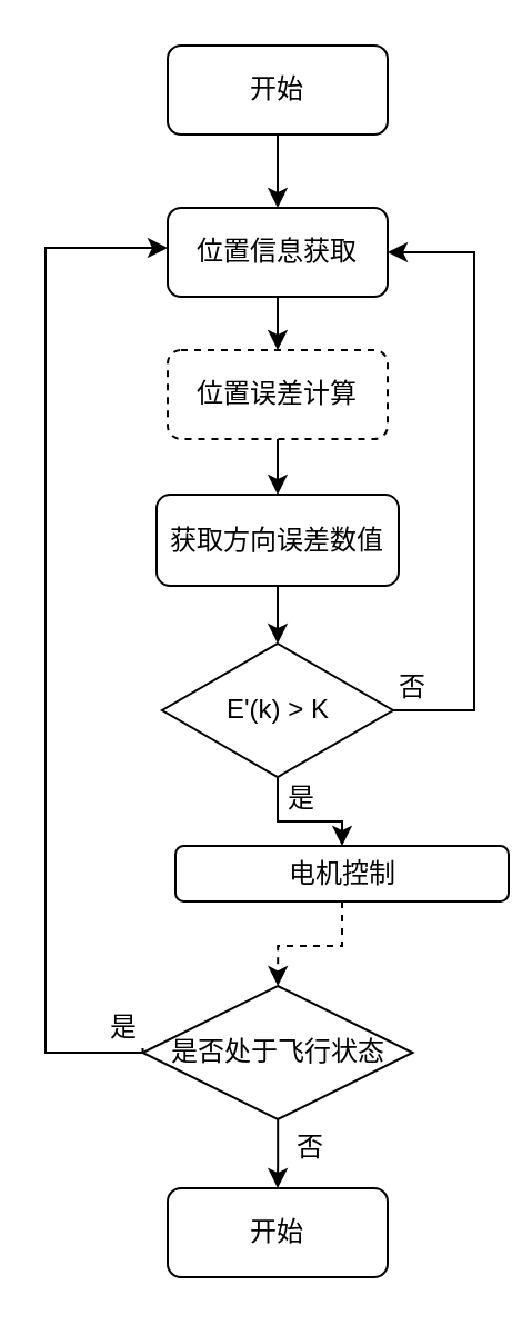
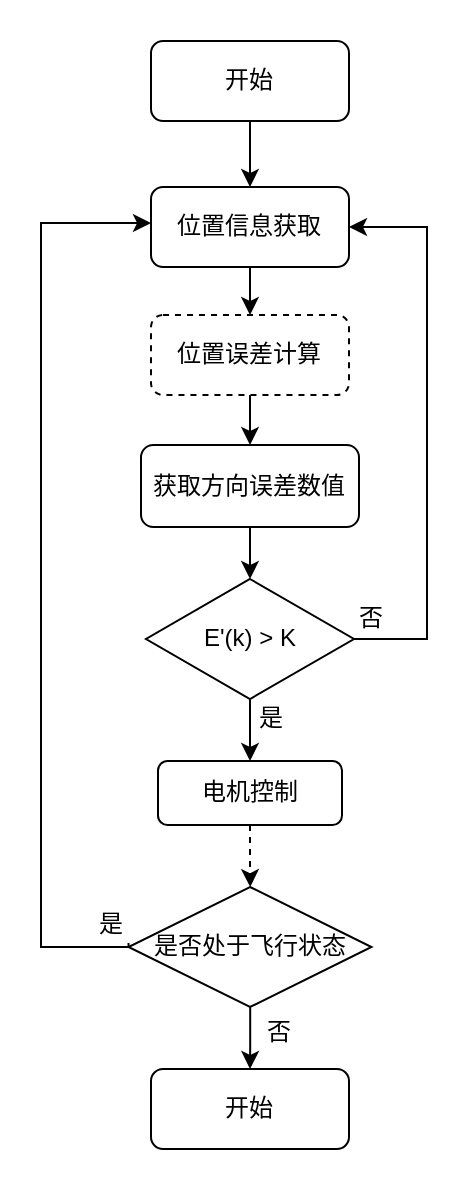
  <mxCell id="0" />
  <mxCell id="1" parent="0" />
  <mxCell id="2" value="" style="edgeStyle=orthogonalEdgeStyle;rounded=0;orthogonalLoop=1;jettySize=auto;html=1;" parent="1" source="3" target="5" edge="1"><mxGeometry relative="1" as="geometry" /></mxCell>
  <mxCell id="3" value="开始" style="rounded=1;whiteSpace=wrap;html=1;" parent="1" vertex="1"><mxGeometry x="75" y="20" width="99" height="40" as="geometry" /></mxCell>
  <mxCell id="4" value="" style="edgeStyle=orthogonalEdgeStyle;rounded=0;orthogonalLoop=1;jettySize=auto;html=1;" parent="1" source="5" target="7" edge="1"><mxGeometry relative="1" as="geometry" /></mxCell>
  <mxCell id="5" value="位置信息获取" style="rounded=1;whiteSpace=wrap;html=1;" parent="1" vertex="1"><mxGeometry x="75" y="93" width="99" height="40" as="geometry" /></mxCell>
  <mxCell id="6" value="" style="edgeStyle=orthogonalEdgeStyle;rounded=0;orthogonalLoop=1;jettySize=auto;html=1;" parent="1" source="7" target="9" edge="1"><mxGeometry relative="1" as="geometry" /></mxCell>
  <mxCell id="7" value="位置误差计算" style="rounded=1;whiteSpace=wrap;html=1;dashed=1;" parent="1" vertex="1"><mxGeometry x="75" y="157" width="99" height="40" as="geometry" /></mxCell>
  <mxCell id="8" value="" style="edgeStyle=orthogonalEdgeStyle;rounded=0;orthogonalLoop=1;jettySize=auto;html=1;" parent="1" source="9" target="15" edge="1"><mxGeometry relative="1" as="geometry" /></mxCell>
  <mxCell id="9" value="获取方向误差数值" style="rounded=1;whiteSpace=wrap;html=1;" parent="1" vertex="1"><mxGeometry x="70" y="222" width="109" height="41" as="geometry" /></mxCell>
  <mxCell id="10" style="edgeStyle=orthogonalEdgeStyle;rounded=0;orthogonalLoop=1;jettySize=auto;html=1;entryX=0;entryY=0.5;entryDx=0;entryDy=0;exitX=0;exitY=0.5;exitDx=0;exitDy=0;" parent="1" edge="1"><mxGeometry relative="1" as="geometry"><Array as="points"><mxPoint x="64" y="473" /><mxPoint x="20" y="473" /><mxPoint x="20" y="111" /></Array><mxPoint x="63.75" y="471" as="sourcePoint" /><mxPoint x="75" y="111" as="targetPoint" /></mxGeometry></mxCell>
  <mxCell id="11" value="" style="edgeStyle=orthogonalEdgeStyle;rounded=0;orthogonalLoop=1;jettySize=auto;html=1;dashed=1;" edge="1" parent="1" source="12" target="19"><mxGeometry relative="1" as="geometry" /></mxCell>
- <mxCell id="12" value="电机控制" style="rounded=1;whiteSpace=wrap;html=1;" parent="1" vertex="1"><mxGeometry x="78.5" y="380" width="150" height="25" as="geometry" /></mxCell>
+ <mxCell id="12" value="电机控制" style="rounded=1;whiteSpace=wrap;html=1;" parent="1" vertex="1"><mxGeometry x="78.5" y="380" width="92" height="32" as="geometry" /></mxCell>
  <mxCell id="13" value="" style="edgeStyle=orthogonalEdgeStyle;rounded=0;orthogonalLoop=1;jettySize=auto;html=1;" parent="1" source="15" target="12" edge="1"><mxGeometry relative="1" as="geometry" /></mxCell>
  <mxCell id="14" style="edgeStyle=orthogonalEdgeStyle;rounded=0;orthogonalLoop=1;jettySize=auto;html=1;entryX=1;entryY=0.5;entryDx=0;entryDy=0;" parent="1" source="15" target="5" edge="1"><mxGeometry relative="1" as="geometry"><Array as="points"><mxPoint x="213" y="319" /><mxPoint x="213" y="113" /></Array></mxGeometry></mxCell>
  <mxCell id="15" value="E'(k) &amp;gt; K" style="rhombus;whiteSpace=wrap;html=1;" parent="1" vertex="1"><mxGeometry x="72.5" y="289" width="104" height="60" as="geometry" /></mxCell>
  <mxCell id="16" value="否" style="text;html=1;align=center;verticalAlign=middle;resizable=0;points=[];autosize=1;strokeColor=none;fillColor=none;" parent="1" vertex="1"><mxGeometry x="170" y="296" width="30" height="26" as="geometry" /></mxCell>
  <mxCell id="17" value="是" style="text;html=1;align=center;verticalAlign=middle;resizable=0;points=[];autosize=1;strokeColor=none;fillColor=none;" parent="1" vertex="1"><mxGeometry x="120" y="346" width="30" height="26" as="geometry" /></mxCell>
  <mxCell id="18" value="" style="edgeStyle=orthogonalEdgeStyle;rounded=0;orthogonalLoop=1;jettySize=auto;html=1;" edge="1" parent="1" source="19" target="20"><mxGeometry relative="1" as="geometry" /></mxCell>
  <mxCell id="19" value="是否处于飞行状态" style="rhombus;whiteSpace=wrap;html=1;" vertex="1" parent="1"><mxGeometry x="63.75" y="443" width="121.5" height="60" as="geometry" /></mxCell>
  <mxCell id="20" value="开始" style="rounded=1;whiteSpace=wrap;html=1;" vertex="1" parent="1"><mxGeometry x="75" y="534" width="99" height="40" as="geometry" /></mxCell>
  <mxCell id="21" value="是" style="text;html=1;align=center;verticalAlign=middle;resizable=0;points=[];autosize=1;strokeColor=none;fillColor=none;" vertex="1" parent="1"><mxGeometry x="40" y="449" width="30" height="26" as="geometry" /></mxCell>
  <mxCell id="22" value="否" style="text;html=1;align=center;verticalAlign=middle;resizable=0;points=[];autosize=1;strokeColor=none;fillColor=none;" vertex="1" parent="1"><mxGeometry x="124" y="503" width="30" height="26" as="geometry" /></mxCell>
